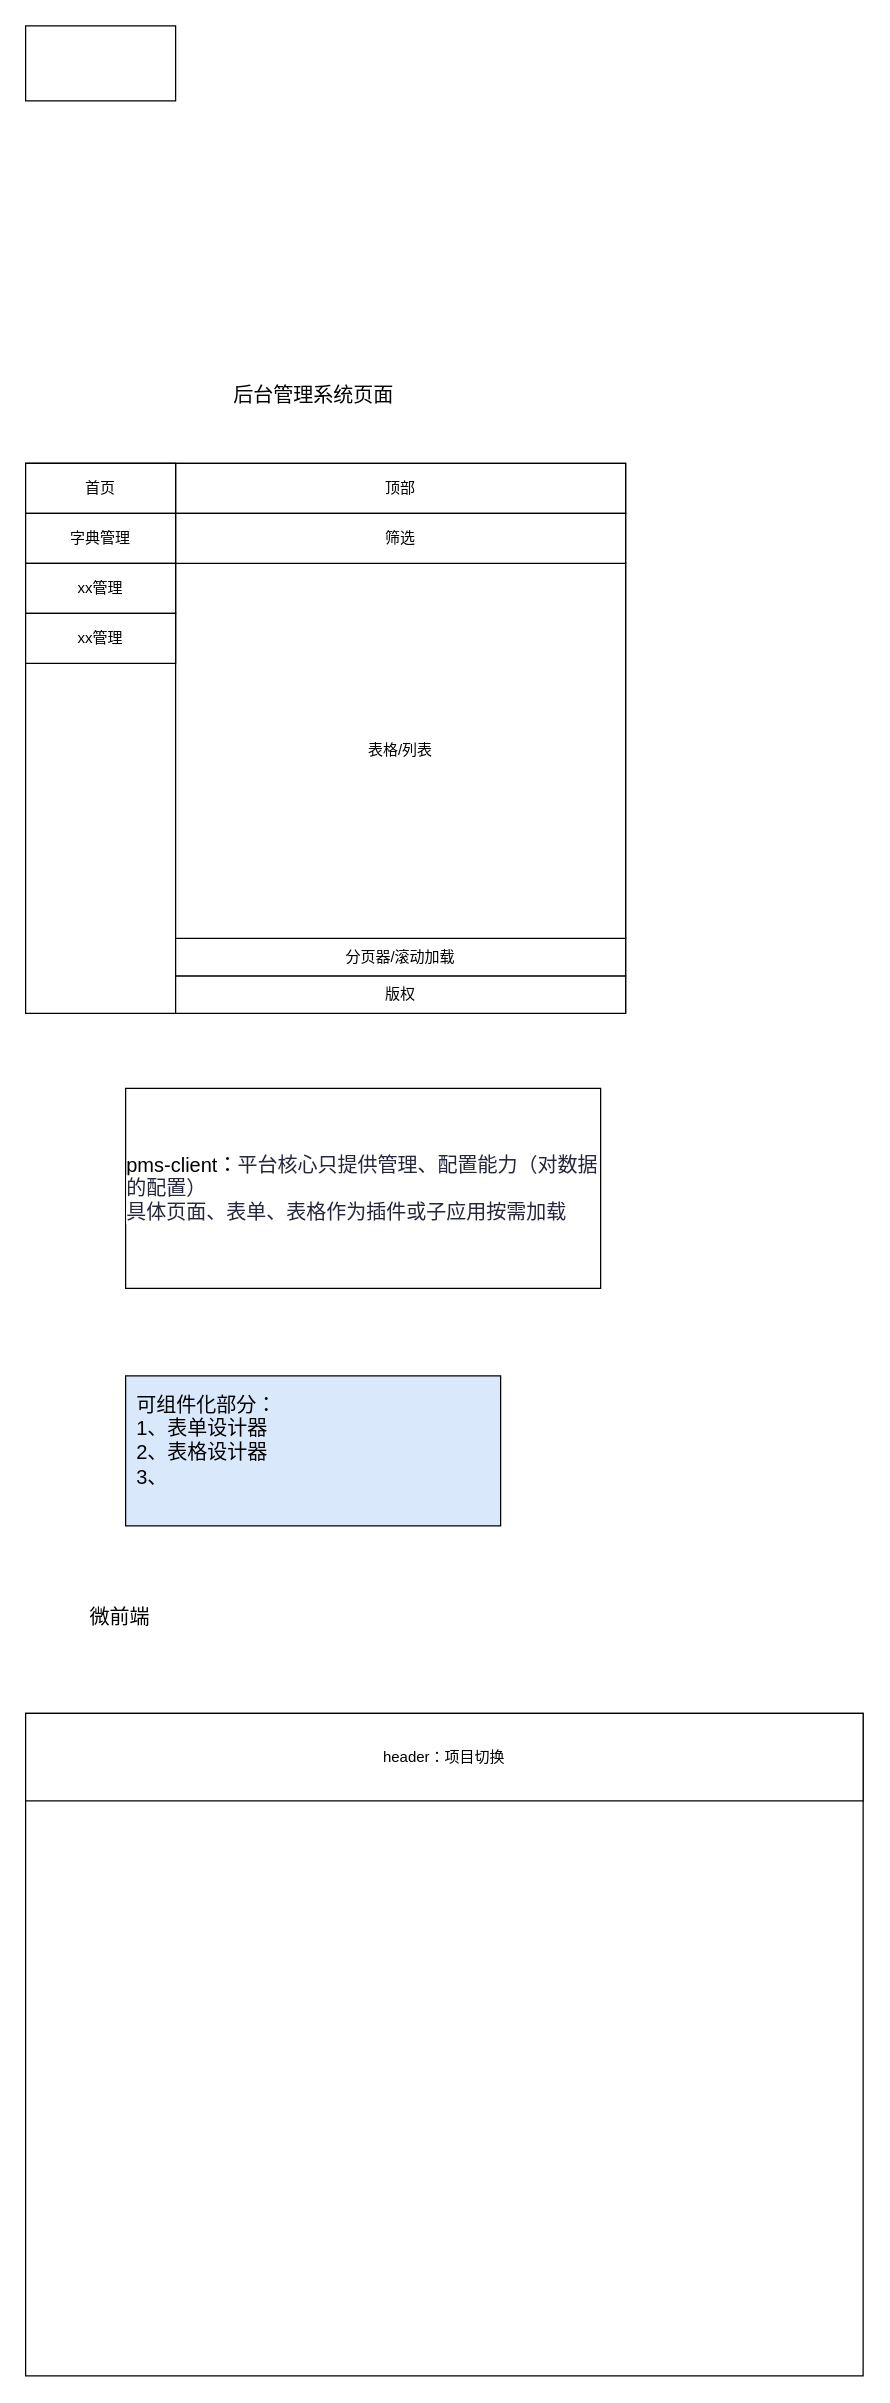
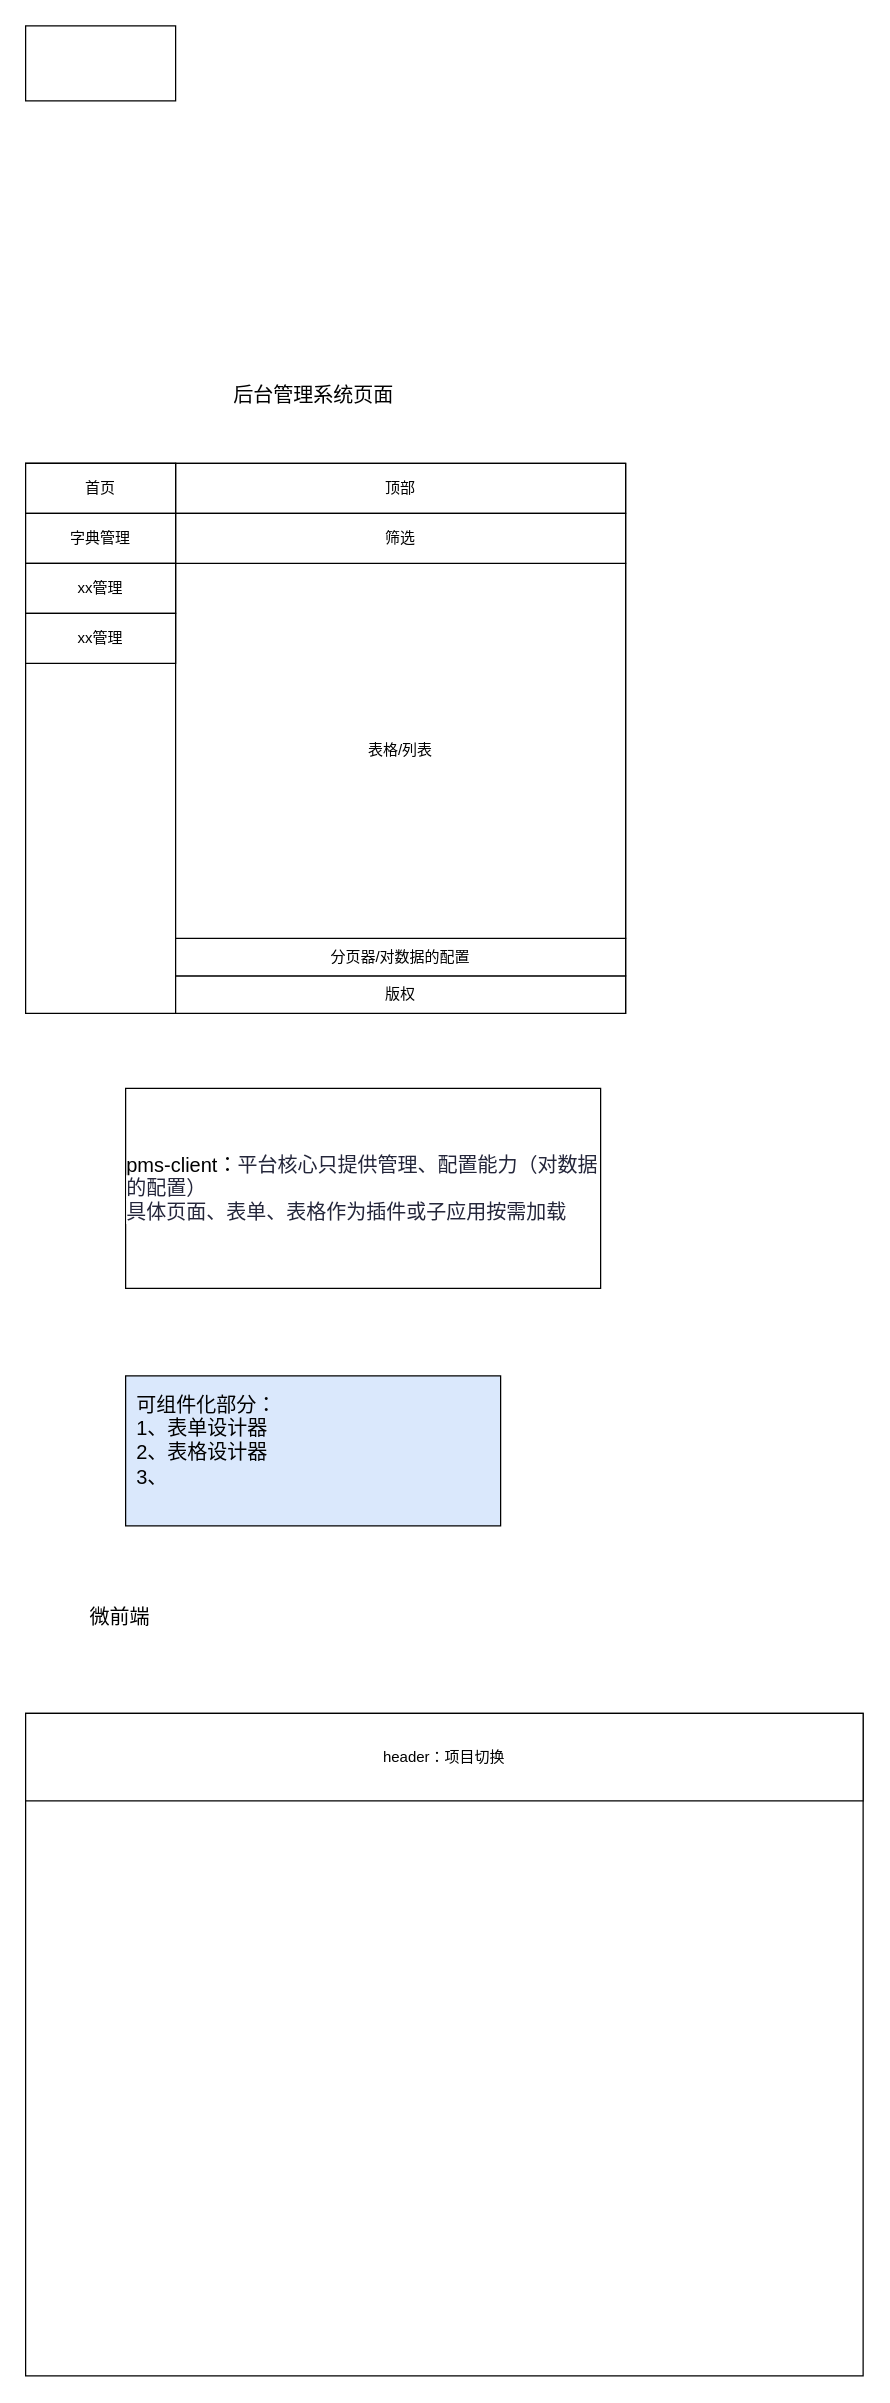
  <mxCell id="0" />
  <mxCell id="1" parent="0" />
  <mxCell id="2" value="" style="whiteSpace=wrap;html=1;" vertex="1" parent="1"><mxGeometry x="20" y="370" width="480" height="440" as="geometry" /></mxCell>
  <mxCell id="3" value="" style="rounded=0;whiteSpace=wrap;html=1;" vertex="1" parent="1"><mxGeometry x="20" y="370" width="120" height="440" as="geometry" /></mxCell>
  <mxCell id="4" value="顶部" style="rounded=0;whiteSpace=wrap;html=1;" vertex="1" parent="1"><mxGeometry x="140" y="370" width="360" height="40" as="geometry" /></mxCell>
  <mxCell id="5" value="版权" style="rounded=0;whiteSpace=wrap;html=1;" vertex="1" parent="1"><mxGeometry x="140" y="780" width="360" height="30" as="geometry" /></mxCell>
- <mxCell id="6" value="分页器/滚动加载" style="rounded=0;whiteSpace=wrap;html=1;" vertex="1" parent="1"><mxGeometry x="140" y="750" width="360" height="30" as="geometry" /></mxCell>
+ <mxCell id="6" value="分页器/对数据的配置" style="rounded=0;whiteSpace=wrap;html=1;" vertex="1" parent="1"><mxGeometry x="140" y="750" width="360" height="30" as="geometry" /></mxCell>
  <mxCell id="7" value="表格/列表" style="rounded=0;whiteSpace=wrap;html=1;" vertex="1" parent="1"><mxGeometry x="140" y="450" width="360" height="300" as="geometry" /></mxCell>
  <mxCell id="8" value="筛选" style="rounded=0;whiteSpace=wrap;html=1;" vertex="1" parent="1"><mxGeometry x="140" y="410" width="360" height="40" as="geometry" /></mxCell>
  <mxCell id="9" value="&lt;div style=&quot;text-align: left;&quot;&gt;&lt;span style=&quot;background-color: transparent; color: light-dark(rgb(0, 0, 0), rgb(255, 255, 255)); text-wrap-mode: nowrap;&quot;&gt;&lt;font style=&quot;font-size: 16px;&quot;&gt;pms-client：&lt;/font&gt;&lt;/span&gt;&lt;span style=&quot;color: rgba(6, 8, 31, 0.88); font-family: D-DINExp, &amp;quot;DM Sans&amp;quot;, -apple-system, &amp;quot;system-ui&amp;quot;, &amp;quot;Segoe UI&amp;quot;, Roboto, &amp;quot;Helvetica Neue&amp;quot;, Arial, &amp;quot;Noto Sans&amp;quot;, sans-serif, &amp;quot;Apple Color Emoji&amp;quot;, &amp;quot;Segoe UI Emoji&amp;quot;, &amp;quot;Segoe UI Symbol&amp;quot;, &amp;quot;Noto Color Emoji&amp;quot;; font-size: 16px; background-color: rgb(255, 255, 255);&quot;&gt;平台核心只提供管理、配置能力（对数据的配置）&lt;/span&gt;&lt;/div&gt;&lt;span style=&quot;color: rgba(6, 8, 31, 0.88); font-family: D-DINExp, &amp;quot;DM Sans&amp;quot;, -apple-system, &amp;quot;system-ui&amp;quot;, &amp;quot;Segoe UI&amp;quot;, Roboto, &amp;quot;Helvetica Neue&amp;quot;, Arial, &amp;quot;Noto Sans&amp;quot;, sans-serif, &amp;quot;Apple Color Emoji&amp;quot;, &amp;quot;Segoe UI Emoji&amp;quot;, &amp;quot;Segoe UI Symbol&amp;quot;, &amp;quot;Noto Color Emoji&amp;quot;; font-size: 16px; background-color: rgb(255, 255, 255);&quot;&gt;&lt;div style=&quot;text-align: left;&quot;&gt;&lt;span style=&quot;background-color: light-dark(rgb(255, 255, 255), rgb(18, 18, 18)); color: light-dark(rgba(6, 8, 31, 0.88), rgb(226, 228, 248));&quot;&gt;具体页面、表单、表格作为插件或子应用按需加载&lt;/span&gt;&lt;/div&gt;&lt;/span&gt;" style="whiteSpace=wrap;html=1;" vertex="1" parent="1"><mxGeometry x="100" y="870" width="380" height="160" as="geometry" /></mxCell>
  <mxCell id="10" value="" style="whiteSpace=wrap;html=1;" vertex="1" parent="1"><mxGeometry x="20" y="20" width="120" height="60" as="geometry" /></mxCell>
  <mxCell id="11" value="&lt;font style=&quot;font-size: 16px;&quot;&gt;后台管理系统页面&lt;/font&gt;" style="text;html=1;align=center;verticalAlign=middle;resizable=0;points=[];autosize=1;strokeColor=none;fillColor=none;" vertex="1" parent="1"><mxGeometry x="175" y="300" width="150" height="30" as="geometry" /></mxCell>
  <mxCell id="12" value="&lt;font style=&quot;font-size: 16px;&quot;&gt;可组件化部分：&lt;/font&gt;&lt;div&gt;&lt;font style=&quot;font-size: 16px;&quot;&gt;1、表单设计器&lt;/font&gt;&lt;/div&gt;&lt;div&gt;&lt;font style=&quot;font-size: 16px;&quot;&gt;2、表格设计器&lt;/font&gt;&lt;/div&gt;&lt;div&gt;&lt;font style=&quot;font-size: 16px;&quot;&gt;3、&lt;/font&gt;&lt;/div&gt;" style="whiteSpace=wrap;html=1;align=left;verticalAlign=top;spacingTop=0;spacing=9;fillColor=#dae8fc;" vertex="1" parent="1"><mxGeometry x="100" y="1100" width="300" height="120" as="geometry" /></mxCell>
  <mxCell id="13" value="" style="whiteSpace=wrap;html=1;" vertex="1" parent="1"><mxGeometry x="20" y="1370" width="670" height="530" as="geometry" /></mxCell>
  <mxCell id="14" value="微前端" style="text;html=1;align=center;verticalAlign=middle;resizable=0;points=[];autosize=1;strokeColor=none;fillColor=none;fontSize=16;" vertex="1" parent="1"><mxGeometry x="60" y="1278" width="70" height="30" as="geometry" /></mxCell>
  <mxCell id="15" value="header：项目切换" style="rounded=0;whiteSpace=wrap;html=1;" vertex="1" parent="1"><mxGeometry x="20" y="1370" width="670" height="70" as="geometry" /></mxCell>
  <mxCell id="16" value="首页" style="rounded=0;whiteSpace=wrap;html=1;" vertex="1" parent="1"><mxGeometry x="20" y="370" width="120" height="40" as="geometry" /></mxCell>
  <mxCell id="17" value="字典管理" style="rounded=0;whiteSpace=wrap;html=1;" vertex="1" parent="1"><mxGeometry x="20" y="410" width="120" height="40" as="geometry" /></mxCell>
  <mxCell id="18" value="xx管理" style="rounded=0;whiteSpace=wrap;html=1;" vertex="1" parent="1"><mxGeometry x="20" y="450" width="120" height="40" as="geometry" /></mxCell>
  <mxCell id="19" value="xx管理" style="rounded=0;whiteSpace=wrap;html=1;" vertex="1" parent="1"><mxGeometry x="20" y="490" width="120" height="40" as="geometry" /></mxCell>
